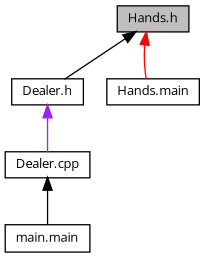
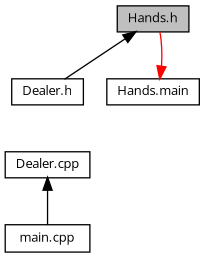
  digraph {
    fontname="Open Sans"
    node [color=black fillcolor=white fontname="Open Sans" fontsize=10 shape=record style=filled]
    edge [color=black dir=back fontname="Open Sans" fontsize=10 labelfontname=Helvetica labelfontsize=10 style=solid]
    n1 [fillcolor=grey75 fontcolor=black height=0.2 label="Hands.h" width=0.4]
    n2 [height=0.2 label="Dealer.h" width=0.4]
    n3 [height=0.2 label="Hands.main" width=0.4]
    n4 [height=0.2 label="Dealer.cpp" width=0.4]
-   n5 [height=0.2 label="main.main" width=0.4]
+   n5 [height=0.2 label="main.cpp" width=0.4]
    n1 -> n2
-   n1 -> n3 [color=red]
-   n2 -> n4 [color=purple]
+   n3 -> n1 [color=red]
    n4 -> n5
  }
